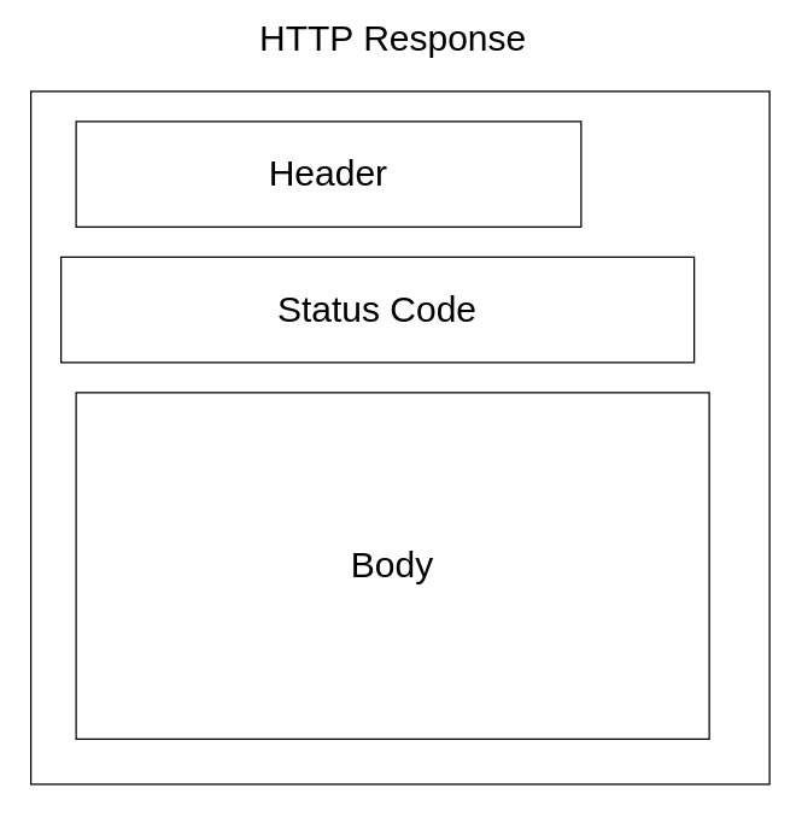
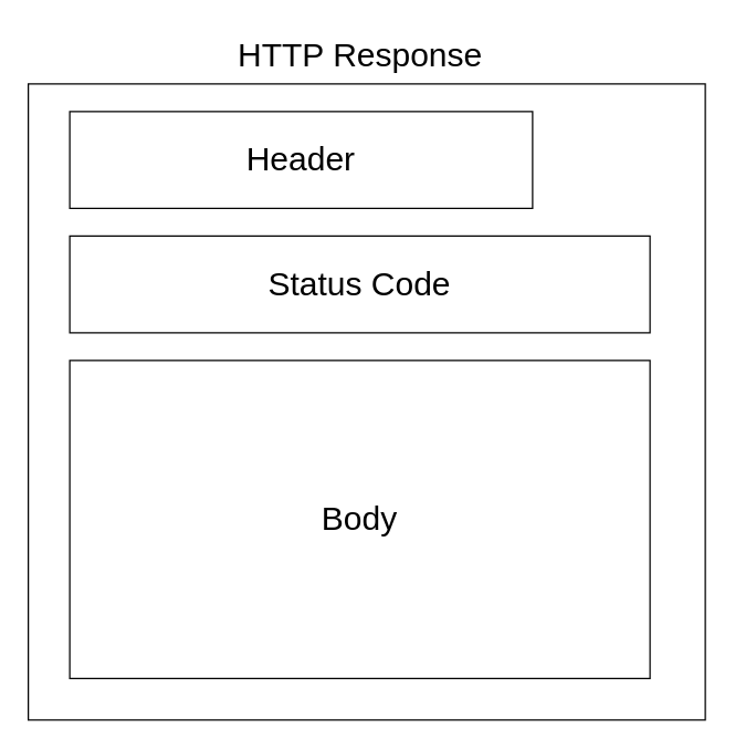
  <mxCell id="0" />
  <mxCell id="1" parent="0" />
  <mxCell id="2" value="" style="whiteSpace=wrap;html=1;" parent="1" vertex="1"><mxGeometry x="20" y="60" width="490" height="460" as="geometry" /></mxCell>
- <mxCell id="3" value="&lt;font style=&quot;font-size: 24px;&quot;&gt;HTTP Response&lt;/font&gt;" style="text;html=1;align=center;verticalAlign=middle;resizable=0;points=[];autosize=1;strokeColor=none;fillColor=none;" parent="1" vertex="1"><mxGeometry x="160" y="5" width="200" height="40" as="geometry" /></mxCell>
+ <mxCell id="3" value="&lt;font style=&quot;font-size: 24px;&quot;&gt;HTTP Response&lt;/font&gt;" style="text;html=1;align=center;verticalAlign=middle;resizable=0;points=[];autosize=1;strokeColor=none;fillColor=none;" parent="1" vertex="1"><mxGeometry x="160" y="20" width="200" height="40" as="geometry" /></mxCell>
  <mxCell id="4" value="Header" style="whiteSpace=wrap;html=1;fontSize=24;" parent="1" vertex="1"><mxGeometry x="50" y="80" width="335" height="70" as="geometry" /></mxCell>
- <mxCell id="5" value="Status Code" style="whiteSpace=wrap;html=1;fontSize=24;" parent="1" vertex="1"><mxGeometry x="40" y="170" width="420" height="70" as="geometry" /></mxCell>
+ <mxCell id="5" value="Status Code" style="whiteSpace=wrap;html=1;fontSize=24;" parent="1" vertex="1"><mxGeometry x="50" y="170" width="420" height="70" as="geometry" /></mxCell>
  <mxCell id="6" value="Body" style="whiteSpace=wrap;html=1;fontSize=24;" parent="1" vertex="1"><mxGeometry x="50" y="260" width="420" height="230" as="geometry" /></mxCell>
